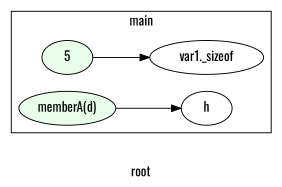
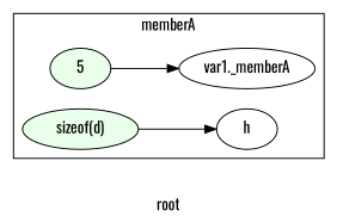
  digraph {
    fontname=Oswald
    label=root
    rankdir=LR
    node [fontname=Oswald]
    edge [fontname=Oswald]
    n1 [fillcolor="#E9FFE9" label=5 startinglines=16 style=filled]
-   n2 [label="var1._sizeof" startingline=16]
-   n3 [fillcolor="#E9FFE9" label="memberA(d)" startinglines=18 style=filled]
+   n2 [label="var1._memberA" startingline=16]
+   n3 [fillcolor="#E9FFE9" label="sizeof(d)" startinglines=18 style=filled]
    n4 [label=h startingline=18]
    subgraph cluster_1 {
-     label=main
+     label=memberA
      parent=G
      startinglines="11_13_13"
      n1
      n2
      n3
      n4
    }
    n1 -> n2
    n3 -> n4
  }
